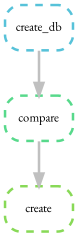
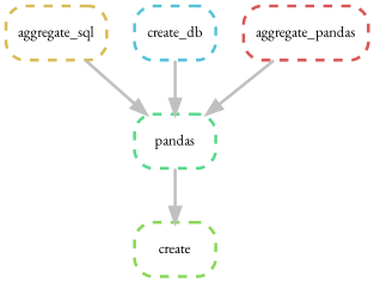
  digraph {
    bgcolor=white
    fontname="EB Garamond"
    node [fontname="EB Garamond" fontsize=10 penwidth=2 shape=box style="rounded,dashed"]
    edge [color=grey fontname="EB Garamond" penwidth=2]
    n1 [color="0.27 0.6 0.85" label=create]
-   n2 [color="0.40 0.6 0.85" label=compare]
+   n2 [color="0.40 0.6 0.85" label=pandas]
+   n3 [color="0.13 0.6 0.85" label=aggregate_sql]
    n4 [color="0.53 0.6 0.85" label=create_db]
+   n5 [color="0.00 0.6 0.85" label=aggregate_pandas]
    n2 -> n1
+   n3 -> n2
    n4 -> n2
+   n5 -> n2
  }
